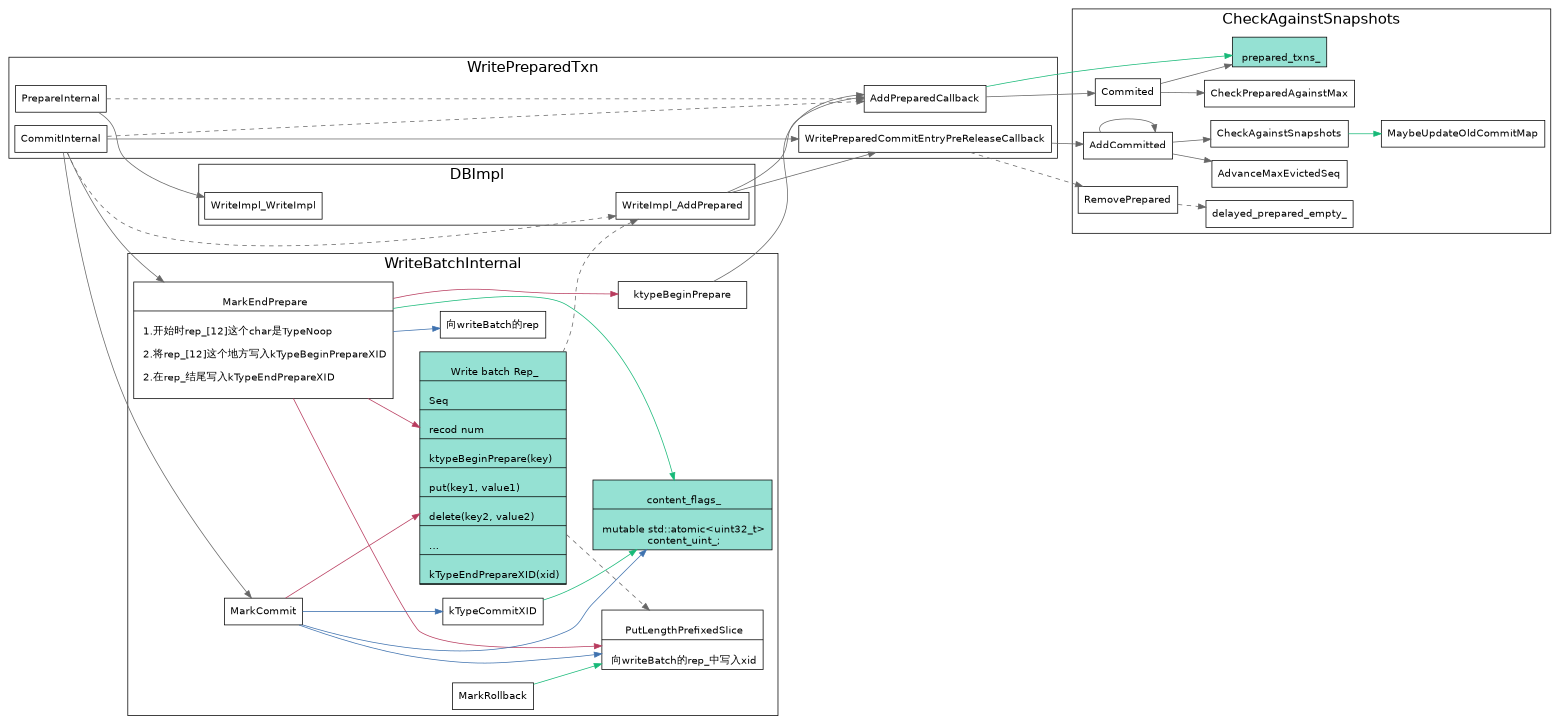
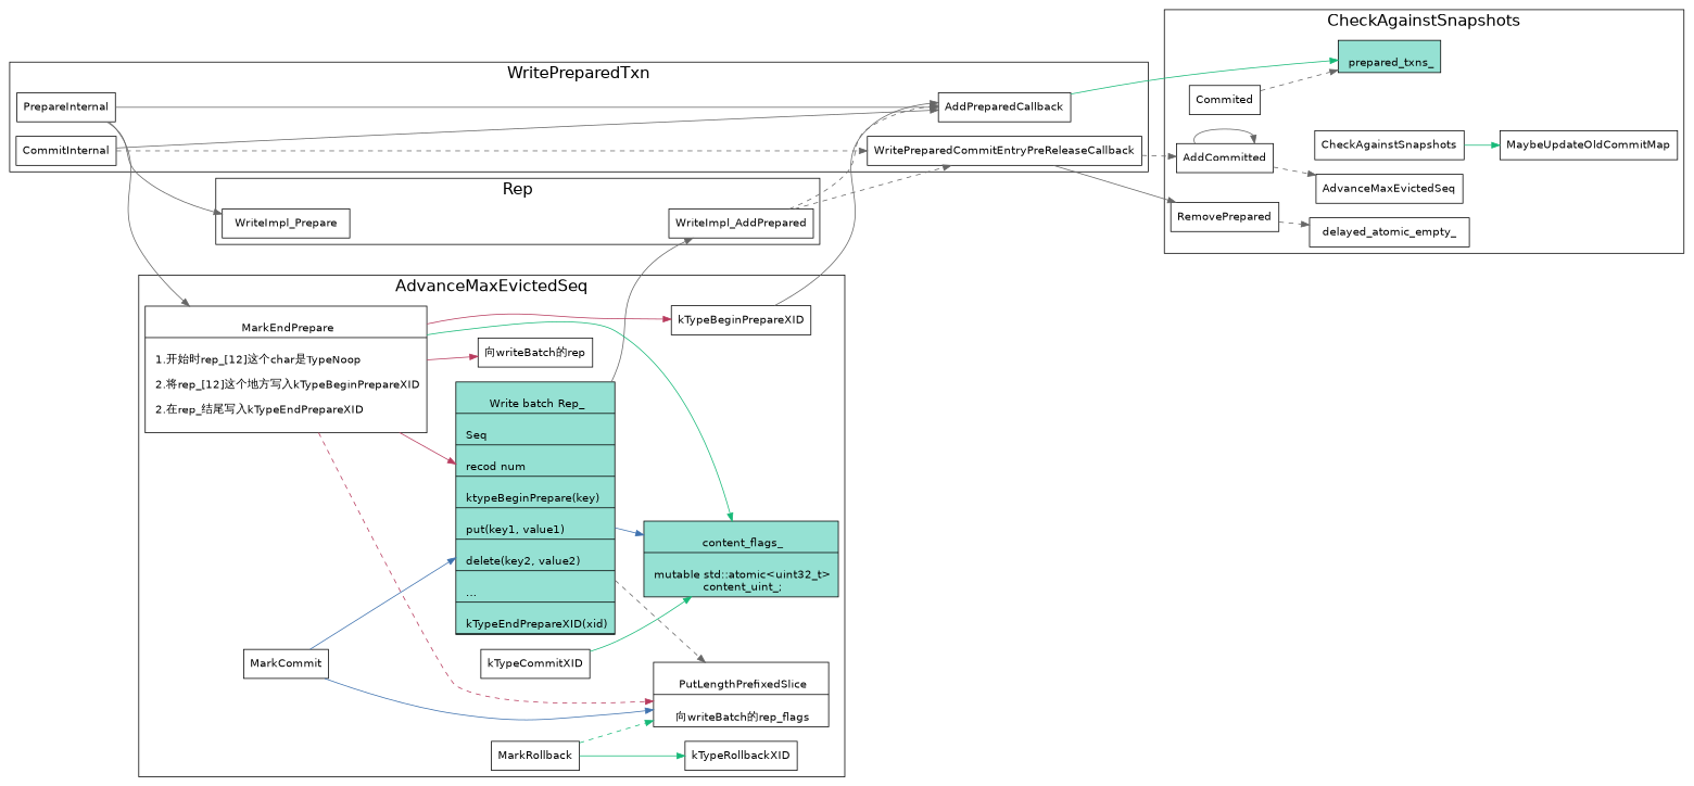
  digraph {
    fontname="DejaVu Sans"
    newrank=true
    rankdir=LR
    node [fontname="DejaVu Sans" shape=box]
    edge [color=gray40 fontname="DejaVu Sans"]
-   WriteImpl_Prepare [label=WriteImpl_WriteImpl]
+   WriteImpl_Prepare
    n2 [label=WriteImpl_AddPrepared]
    n3 [fillcolor="#95e1d3" label="{{\n        Write batch Rep_|\n          Seq\l|\n          recod num \l|\n          ktypeBeginPrepare(key)\l|\n          put(key1, value1)\l|\n          delete(key2, value2)\l|\n          ...\l|\n          kTypeEndPrepareXID(xid)\l|\n          <commit> kTypeCommitXID(xid)\l\n      }}" shape=record style=filled]
    n4 [label="{{\n        MarkEndPrepare|\n        1.开始时rep_[12]这个char是TypeNoop\l\n        2.将rep_[12]这个地方写入kTypeBeginPrepareXID\l\n        2.在rep_结尾写入kTypeEndPrepareXID\l\n      }}" shape=record]
-   kTypeBeginPrepareXID [label=ktypeBeginPrepare]
+   kTypeBeginPrepareXID
    n6 [label="向writeBatch的rep"]
-   n7 [label="{{\n        PutLengthPrefixedSlice|\n        向writeBatch的rep_中写入xid\n      }}" shape=record]
+   n7 [label="{{\n        PutLengthPrefixedSlice|\n        向writeBatch的rep_flags\n      }}" shape=record]
    n8 [fillcolor="#95e1d3" label="{{\n        content_flags_|\n          mutable std::atomic\<uint32_t\>\l content_uint_;\n      }}" shape=record style=filled]
    MarkCommit
    kTypeCommitXID
    MarkRollback
+   kTypeRollbackXID
    n13 [fillcolor="#95e1d3" label="{{\n        prepared_txns_\n      }}" shape=record style=filled]
    n14 [label=Commited]
-   CheckPreparedAgainstMax
    AddCommitted
    CheckAgainstSnapshots
    AdvanceMaxEvictedSeq
    MaybeUpdateOldCommitMap
    RemovePrepared
-   delayed_prepared_empty_
+   delayed_prepared_empty_ [label=delayed_atomic_empty_]
    AddPreparedCallback
    WritePreparedCommitEntryPreReleaseCallback
    PrepareInternal
    CommitInternal
    subgraph cluster_1 {
      fontsize=20
-     label=DBImpl
+     label=Rep
      WriteImpl_Prepare
      n2
    }
    subgraph cluster_2 {
      fontsize=20
-     label=WriteBatchInternal
+     label=AdvanceMaxEvictedSeq
      n3
      n4
      kTypeBeginPrepareXID
      n6
      n7
      n8
      MarkCommit
      kTypeCommitXID
      MarkRollback
+     kTypeRollbackXID
    }
    subgraph cluster_3 {
      fontsize=20
      label=CheckAgainstSnapshots
      n13
      n14
-     CheckPreparedAgainstMax
      AddCommitted
      CheckAgainstSnapshots
      AdvanceMaxEvictedSeq
      MaybeUpdateOldCommitMap
      RemovePrepared
      delayed_prepared_empty_
    }
    subgraph cluster_4 {
      fontsize=20
      label=WritePreparedTxn
      AddPreparedCallback
      WritePreparedCommitEntryPreReleaseCallback
      PrepareInternal
      CommitInternal
    }
-   n2 -> AddPreparedCallback
-   n2 -> WritePreparedCommitEntryPreReleaseCallback
-   n3 -> n2 [style=dashed]
+   n2 -> AddPreparedCallback [style=dashed]
+   n2 -> WritePreparedCommitEntryPreReleaseCallback [style=dashed]
+   n3 -> n2 [style=solid]
    n3 -> n7 [style=dashed]
    n4 -> n3 [color="#b83b5e"]
    n4 -> kTypeBeginPrepareXID [color="#b83b5e"]
-   n4 -> n6 [color="#3f72af"]
-   n4 -> n7 [color="#b83b5e"]
+   n4 -> n6 [color="#b83b5e"]
+   n4 -> n7 [color="#b83b5e" style=dashed]
    n4 -> n8 [color="#17b978"]
    kTypeBeginPrepareXID -> AddPreparedCallback
-   MarkCommit -> n3 [color="#b83b5e"]
+   MarkCommit -> n3 [color="#3f72af"]
    MarkCommit -> n7 [color="#3f72af"]
-   MarkCommit -> n8 [color="#3f72af"]
-   MarkCommit -> kTypeCommitXID [color="#3f72af"]
+   n3 -> n8 [color="#3f72af"]
    kTypeCommitXID -> n8 [color="#17b978"]
-   MarkRollback -> n7 [color="#17b978"]
-   n14 -> n13
-   n14 -> CheckPreparedAgainstMax
+   MarkRollback -> n7 [color="#17b978" style=dashed]
+   MarkRollback -> kTypeRollbackXID [color="#17b978"]
+   n14 -> n13 [style=dashed]
    AddCommitted -> AddCommitted
-   AddCommitted -> CheckAgainstSnapshots
-   AddCommitted -> AdvanceMaxEvictedSeq
+   AddCommitted -> AdvanceMaxEvictedSeq [style=dashed]
    CheckAgainstSnapshots -> MaybeUpdateOldCommitMap [color="#17b978"]
    RemovePrepared -> delayed_prepared_empty_ [style=dashed]
    AddPreparedCallback -> n13 [color="#17b978"]
-   AddPreparedCallback -> n14
-   WritePreparedCommitEntryPreReleaseCallback -> AddCommitted
-   WritePreparedCommitEntryPreReleaseCallback -> RemovePrepared [style=dashed]
+   WritePreparedCommitEntryPreReleaseCallback -> AddCommitted [style=dashed]
+   WritePreparedCommitEntryPreReleaseCallback -> RemovePrepared
    PrepareInternal -> WriteImpl_Prepare
-   CommitInternal -> n4
-   PrepareInternal -> AddPreparedCallback [style=dashed]
-   CommitInternal -> n2 [style=dashed]
-   CommitInternal -> MarkCommit
-   CommitInternal -> AddPreparedCallback [style=dashed]
-   CommitInternal -> WritePreparedCommitEntryPreReleaseCallback [style=solid]
+   PrepareInternal -> n4
+   PrepareInternal -> AddPreparedCallback [style=solid]
+   CommitInternal -> AddPreparedCallback [style=solid]
+   CommitInternal -> WritePreparedCommitEntryPreReleaseCallback [style=dashed]
  }
